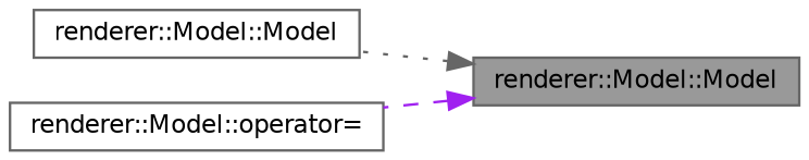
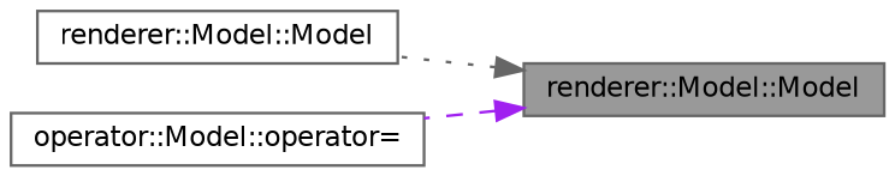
  digraph {
    rankdir=RL
    node [color=grey40 fillcolor=white fontname=Helvetica fontsize=10 shape=box style=filled]
    edge [dir=back fontname=Helvetica fontsize=10 labelfontname=Helvetica labelfontsize=10]
    n1 [color=gray40 fillcolor=grey60 fontcolor=black height=0.2 label="renderer::Model::Model" width=0.4]
    n2 [height=0.2 label="renderer::Model::Model" width=0.4]
-   n3 [height=0.2 label="renderer::Model::operator=" width=0.4]
+   n3 [height=0.2 label="operator::Model::operator=" width=0.4]
    n1 -> n2 [color=gray40 style=dotted]
    n1 -> n3 [color=purple style=dashed]
  }
